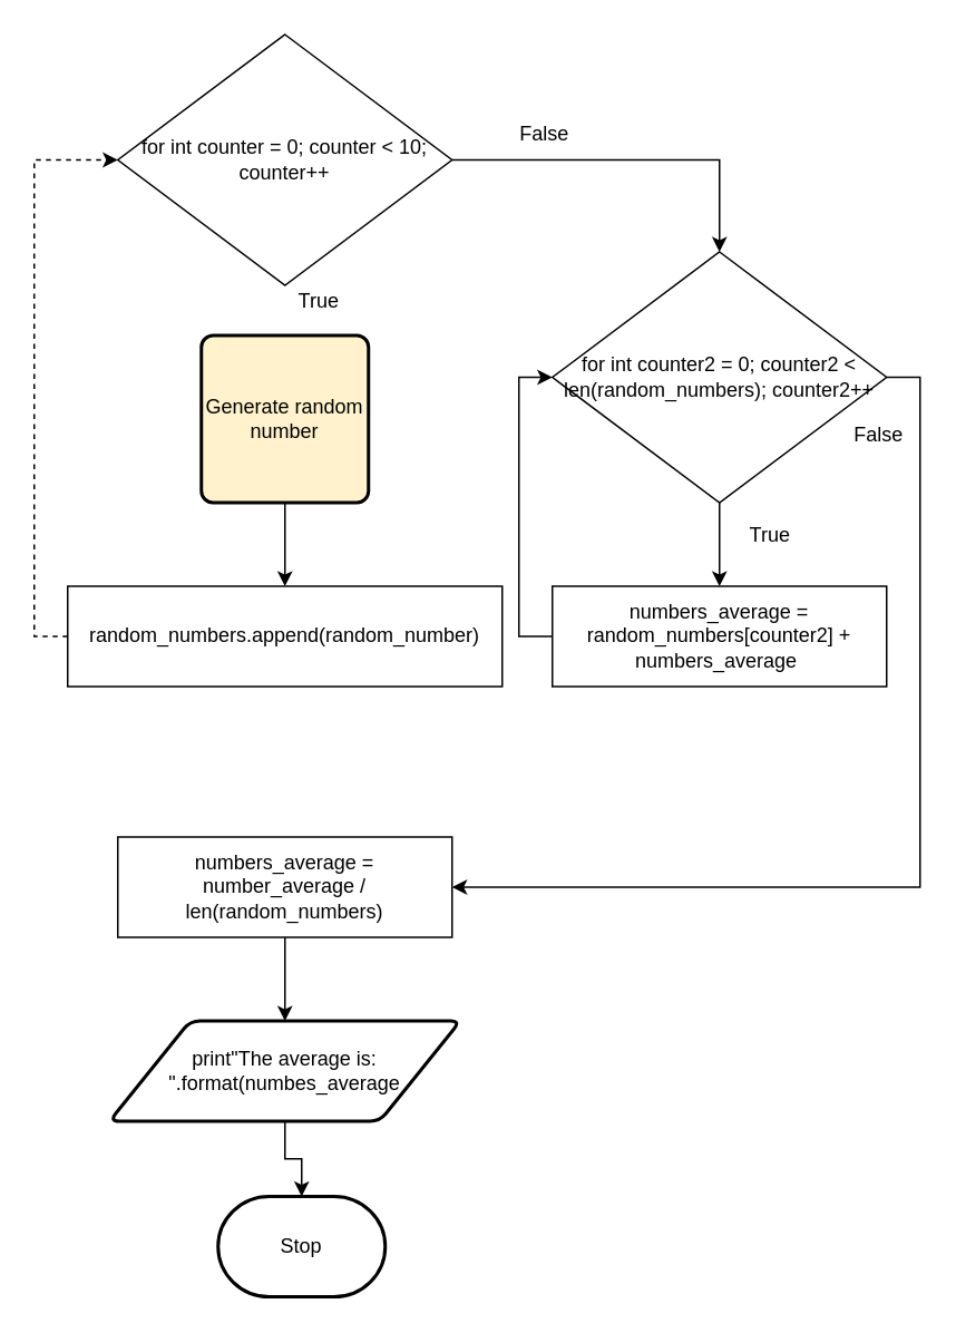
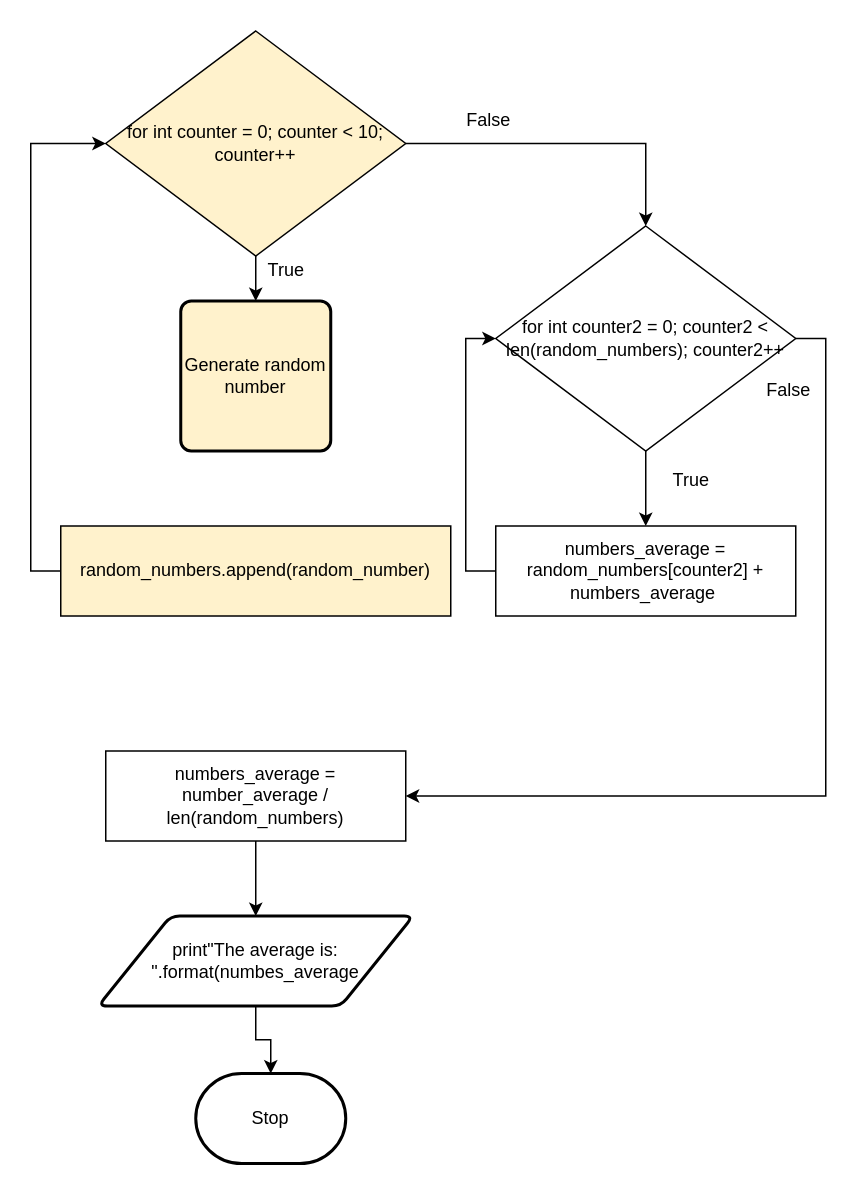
  <mxCell id="0" />
  <mxCell id="1" parent="0" />
  <mxCell id="2" value="Stop" style="strokeWidth=2;html=1;shape=mxgraph.flowchart.terminator;whiteSpace=wrap;" parent="1" vertex="1"><mxGeometry x="130" y="715" width="100" height="60" as="geometry" /></mxCell>
  <mxCell id="3" style="edgeStyle=orthogonalEdgeStyle;rounded=0;html=1;entryX=0.5;entryY=0;entryDx=0;entryDy=0;entryPerimeter=0;" edge="1" parent="1" source="4" target="2"><mxGeometry relative="1" as="geometry" /></mxCell>
  <mxCell id="4" value="print&quot;The average is: &quot;.format(numbes_average" style="shape=parallelogram;html=1;strokeWidth=2;perimeter=parallelogramPerimeter;whiteSpace=wrap;rounded=1;arcSize=12;size=0.23;" parent="1" vertex="1"><mxGeometry x="65" y="610" width="210" height="60" as="geometry" /></mxCell>
+ <mxCell id="5" style="edgeStyle=orthogonalEdgeStyle;rounded=0;html=1;entryX=0.5;entryY=0;entryDx=0;entryDy=0;" edge="1" parent="1" source="7" target="11"><mxGeometry relative="1" as="geometry" /></mxCell>
  <mxCell id="6" style="edgeStyle=orthogonalEdgeStyle;rounded=0;html=1;entryX=0.5;entryY=0;entryDx=0;entryDy=0;" edge="1" parent="1" source="7" target="16"><mxGeometry relative="1" as="geometry" /></mxCell>
- <mxCell id="7" value="for int counter = 0; counter &amp;lt; 10; counter++" style="rhombus;whiteSpace=wrap;html=1;" parent="1" vertex="1"><mxGeometry x="70" y="20" width="200" height="150" as="geometry" /></mxCell>
+ <mxCell id="7" value="for int counter = 0; counter &amp;lt; 10; counter++" style="rhombus;whiteSpace=wrap;html=1;fillColor=#fff2cc;" parent="1" vertex="1"><mxGeometry x="70" y="20" width="200" height="150" as="geometry" /></mxCell>
  <mxCell id="8" value="False" style="text;html=1;resizable=0;autosize=1;align=center;verticalAlign=middle;points=[];fillColor=none;strokeColor=none;rounded=0;" parent="1" vertex="1"><mxGeometry x="500" y="250" width="50" height="20" as="geometry" /></mxCell>
  <mxCell id="9" value="True" style="text;html=1;resizable=0;autosize=1;align=center;verticalAlign=middle;points=[];fillColor=none;strokeColor=none;rounded=0;" parent="1" vertex="1"><mxGeometry x="440" y="310" width="40" height="20" as="geometry" /></mxCell>
- <mxCell id="10" style="edgeStyle=orthogonalEdgeStyle;rounded=0;html=1;entryX=0.5;entryY=0;entryDx=0;entryDy=0;" edge="1" parent="1" source="11" target="13"><mxGeometry relative="1" as="geometry" /></mxCell>
  <mxCell id="11" value="Generate random number" style="rounded=1;whiteSpace=wrap;html=1;absoluteArcSize=1;arcSize=14;strokeWidth=2;fillColor=#fff2cc;" parent="1" vertex="1"><mxGeometry x="120" y="200" width="100" height="100" as="geometry" /></mxCell>
- <mxCell id="12" style="edgeStyle=orthogonalEdgeStyle;rounded=0;html=1;entryX=0;entryY=0.5;entryDx=0;entryDy=0;dashed=1;" edge="1" parent="1" source="13" target="7"><mxGeometry relative="1" as="geometry"><Array as="points"><mxPoint x="20" y="380" /><mxPoint x="20" y="95" /></Array></mxGeometry></mxCell>
- <mxCell id="13" value="random_numbers.append(random_number)" style="rounded=0;whiteSpace=wrap;html=1;" vertex="1" parent="1"><mxGeometry x="40" y="350" width="260" height="60" as="geometry" /></mxCell>
+ <mxCell id="12" style="edgeStyle=orthogonalEdgeStyle;rounded=0;html=1;entryX=0;entryY=0.5;entryDx=0;entryDy=0;" edge="1" parent="1" source="13" target="7"><mxGeometry relative="1" as="geometry"><Array as="points"><mxPoint x="20" y="380" /><mxPoint x="20" y="95" /></Array></mxGeometry></mxCell>
+ <mxCell id="13" value="random_numbers.append(random_number)" style="rounded=0;whiteSpace=wrap;html=1;fillColor=#fff2cc;" vertex="1" parent="1"><mxGeometry x="40" y="350" width="260" height="60" as="geometry" /></mxCell>
  <mxCell id="14" style="edgeStyle=orthogonalEdgeStyle;rounded=0;html=1;entryX=0.5;entryY=0;entryDx=0;entryDy=0;" edge="1" parent="1" source="16" target="18"><mxGeometry relative="1" as="geometry" /></mxCell>
  <mxCell id="15" style="edgeStyle=orthogonalEdgeStyle;rounded=0;html=1;entryX=1;entryY=0.5;entryDx=0;entryDy=0;" edge="1" parent="1" source="16" target="20"><mxGeometry relative="1" as="geometry"><Array as="points"><mxPoint x="550" y="225" /><mxPoint x="550" y="530" /></Array></mxGeometry></mxCell>
  <mxCell id="16" value="for int counter2 = 0; counter2 &amp;lt; len(random_numbers); counter2++" style="rhombus;whiteSpace=wrap;html=1;" vertex="1" parent="1"><mxGeometry x="330" y="150" width="200" height="150" as="geometry" /></mxCell>
  <mxCell id="17" style="edgeStyle=orthogonalEdgeStyle;rounded=0;html=1;entryX=0;entryY=0.5;entryDx=0;entryDy=0;" edge="1" parent="1" source="18" target="16"><mxGeometry relative="1" as="geometry"><Array as="points"><mxPoint x="310" y="380" /><mxPoint x="310" y="225" /></Array></mxGeometry></mxCell>
  <mxCell id="18" value="numbers_average = random_numbers[counter2] + numbers_average&amp;nbsp;" style="rounded=0;whiteSpace=wrap;html=1;" vertex="1" parent="1"><mxGeometry x="330" y="350" width="200" height="60" as="geometry" /></mxCell>
  <mxCell id="19" style="edgeStyle=orthogonalEdgeStyle;rounded=0;html=1;entryX=0.5;entryY=0;entryDx=0;entryDy=0;" edge="1" parent="1" source="20" target="4"><mxGeometry relative="1" as="geometry" /></mxCell>
  <mxCell id="20" value="numbers_average = number_average / len(random_numbers)" style="rounded=0;whiteSpace=wrap;html=1;" vertex="1" parent="1"><mxGeometry x="70" y="500" width="200" height="60" as="geometry" /></mxCell>
  <mxCell id="21" value="True" style="text;html=1;resizable=0;autosize=1;align=center;verticalAlign=middle;points=[];fillColor=none;strokeColor=none;rounded=0;" vertex="1" parent="1"><mxGeometry x="170" y="170" width="40" height="20" as="geometry" /></mxCell>
  <mxCell id="22" value="False" style="text;html=1;resizable=0;autosize=1;align=center;verticalAlign=middle;points=[];fillColor=none;strokeColor=none;rounded=0;" vertex="1" parent="1"><mxGeometry x="300" y="70" width="50" height="20" as="geometry" /></mxCell>
